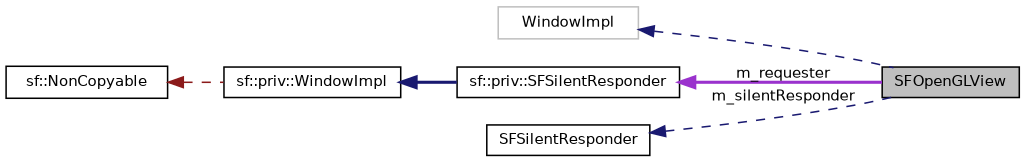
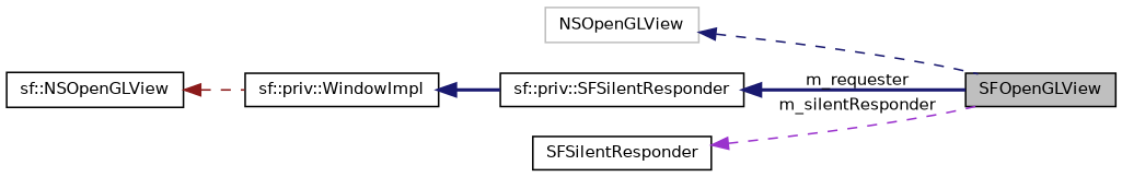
  digraph {
    rankdir=LR
    node [color=black fillcolor=white fontname=Helvetica fontsize=10 shape=record style=filled]
    edge [color=midnightblue dir=back fontname=Helvetica fontsize=10 labelfontname=Helvetica labelfontsize=10 style=dashed]
    n1 [fillcolor=grey75 fontcolor=black height=0.2 label=SFOpenGLView width=0.4]
-   n2 [color=grey75 height=0.2 label=WindowImpl width=0.4]
+   n2 [color=grey75 height=0.2 label=NSOpenGLView width=0.4]
    n3 [height=0.2 label="sf::priv::SFSilentResponder" width=0.4]
    n4 [height=0.2 label="sf::priv::WindowImpl" width=0.4]
-   n5 [height=0.2 label="sf::NonCopyable" width=0.4]
+   n5 [height=0.2 label="sf::NSOpenGLView" width=0.4]
    n6 [height=0.2 label=SFSilentResponder width=0.4]
    n2 -> n1
-   n3 -> n1 [color=darkorchid3 label=" m_requester" style=bold]
+   n3 -> n1 [label=" m_requester" style=bold]
    n4 -> n3 [style=bold]
    n5 -> n4 [color=firebrick4]
-   n6 -> n1 [label=" m_silentResponder"]
+   n6 -> n1 [color=darkorchid3 label=" m_silentResponder"]
  }
